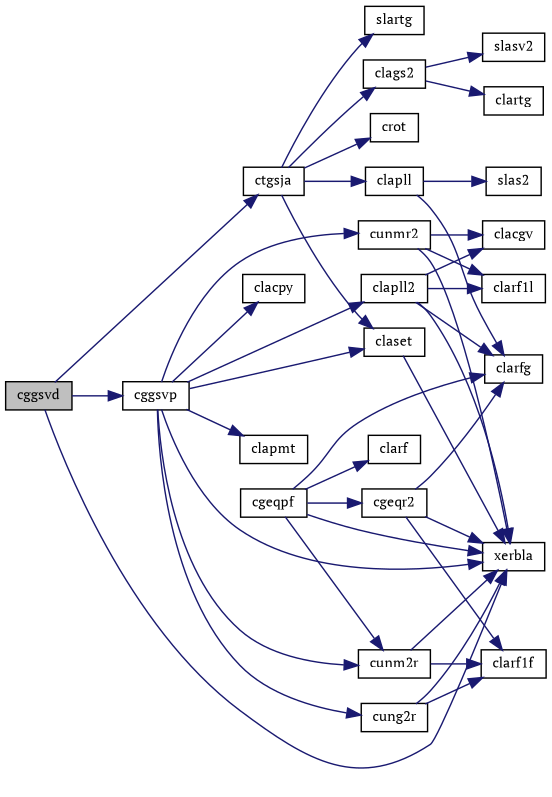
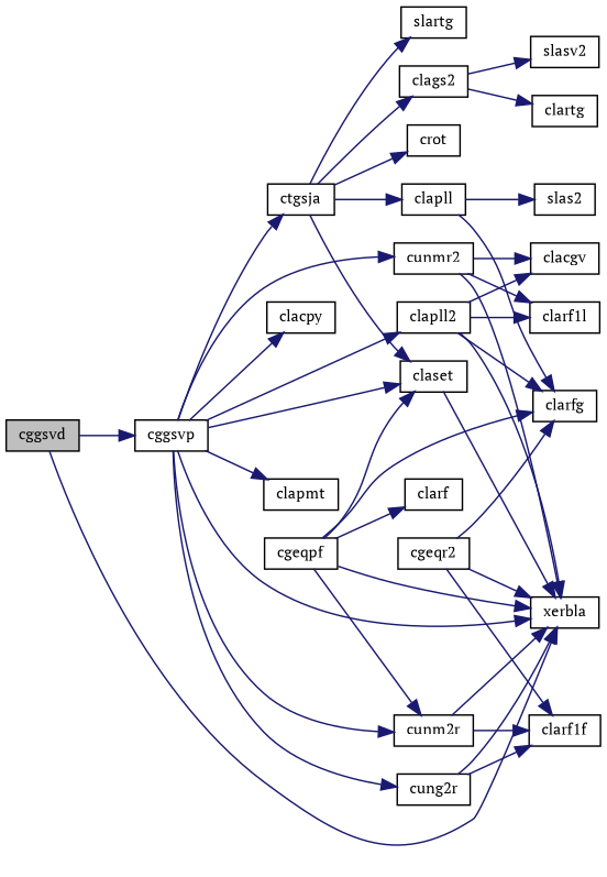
  digraph {
    fontname="PT Serif"
    rankdir=LR
    node [color=black fillcolor=white fontname="PT Serif" fontsize=10 shape=record style=filled]
    edge [color=midnightblue fontname="PT Serif" fontsize=10 labelfontname=Helvetica labelfontsize=10 style=solid]
    n1 [fillcolor=grey75 fontcolor=black height=0.2 label=cggsvd width=0.4]
    n2 [height=0.2 label=cggsvp width=0.4]
    n3 [height=0.2 label=xerbla width=0.4]
    n4 [height=0.2 label=ctgsja width=0.4]
    n5 [height=0.2 label=cunm2r width=0.4]
    n6 [height=0.2 label=clapll2 width=0.4]
    n7 [height=0.2 label=clacpy width=0.4]
    n8 [height=0.2 label=clapmt width=0.4]
    n9 [height=0.2 label=claset width=0.4]
    n10 [height=0.2 label=cung2r width=0.4]
    n11 [height=0.2 label=cunmr2 width=0.4]
    n12 [height=0.2 label=clags2 width=0.4]
    n13 [height=0.2 label=clapll width=0.4]
    n14 [height=0.2 label=crot width=0.4]
    n15 [height=0.2 label=slartg width=0.4]
    n16 [height=0.2 label=cgeqpf width=0.4]
    n17 [height=0.2 label=cgeqr2 width=0.4]
    n18 [height=0.2 label=clarfg width=0.4]
    n19 [height=0.2 label=clarf width=0.4]
    n20 [height=0.2 label=clarf1f width=0.4]
    n21 [height=0.2 label=clacgv width=0.4]
    n22 [height=0.2 label=clarf1l width=0.4]
    n23 [height=0.2 label=clartg width=0.4]
    n24 [height=0.2 label=slasv2 width=0.4]
    n25 [height=0.2 label=slas2 width=0.4]
    n1 -> n2
    n1 -> n3
-   n1 -> n4
+   n2 -> n4
    n2 -> n3
    n2 -> n5
    n2 -> n6
    n2 -> n7
    n2 -> n8
    n2 -> n9
    n2 -> n10
    n2 -> n11
    n4 -> n9
    n4 -> n12
    n4 -> n13
    n4 -> n14
    n4 -> n15
    n5 -> n3
    n5 -> n20
    n6 -> n3
    n6 -> n18
    n6 -> n21
    n6 -> n22
    n9 -> n3
    n10 -> n3
    n10 -> n20
    n11 -> n3
    n11 -> n21
    n11 -> n22
    n12 -> n23
    n12 -> n24
    n13 -> n18
    n13 -> n25
    n16 -> n3
    n16 -> n5
-   n16 -> n17
+   n16 -> n9
    n16 -> n18
    n16 -> n19
    n17 -> n3
    n17 -> n18
    n17 -> n20
  }
